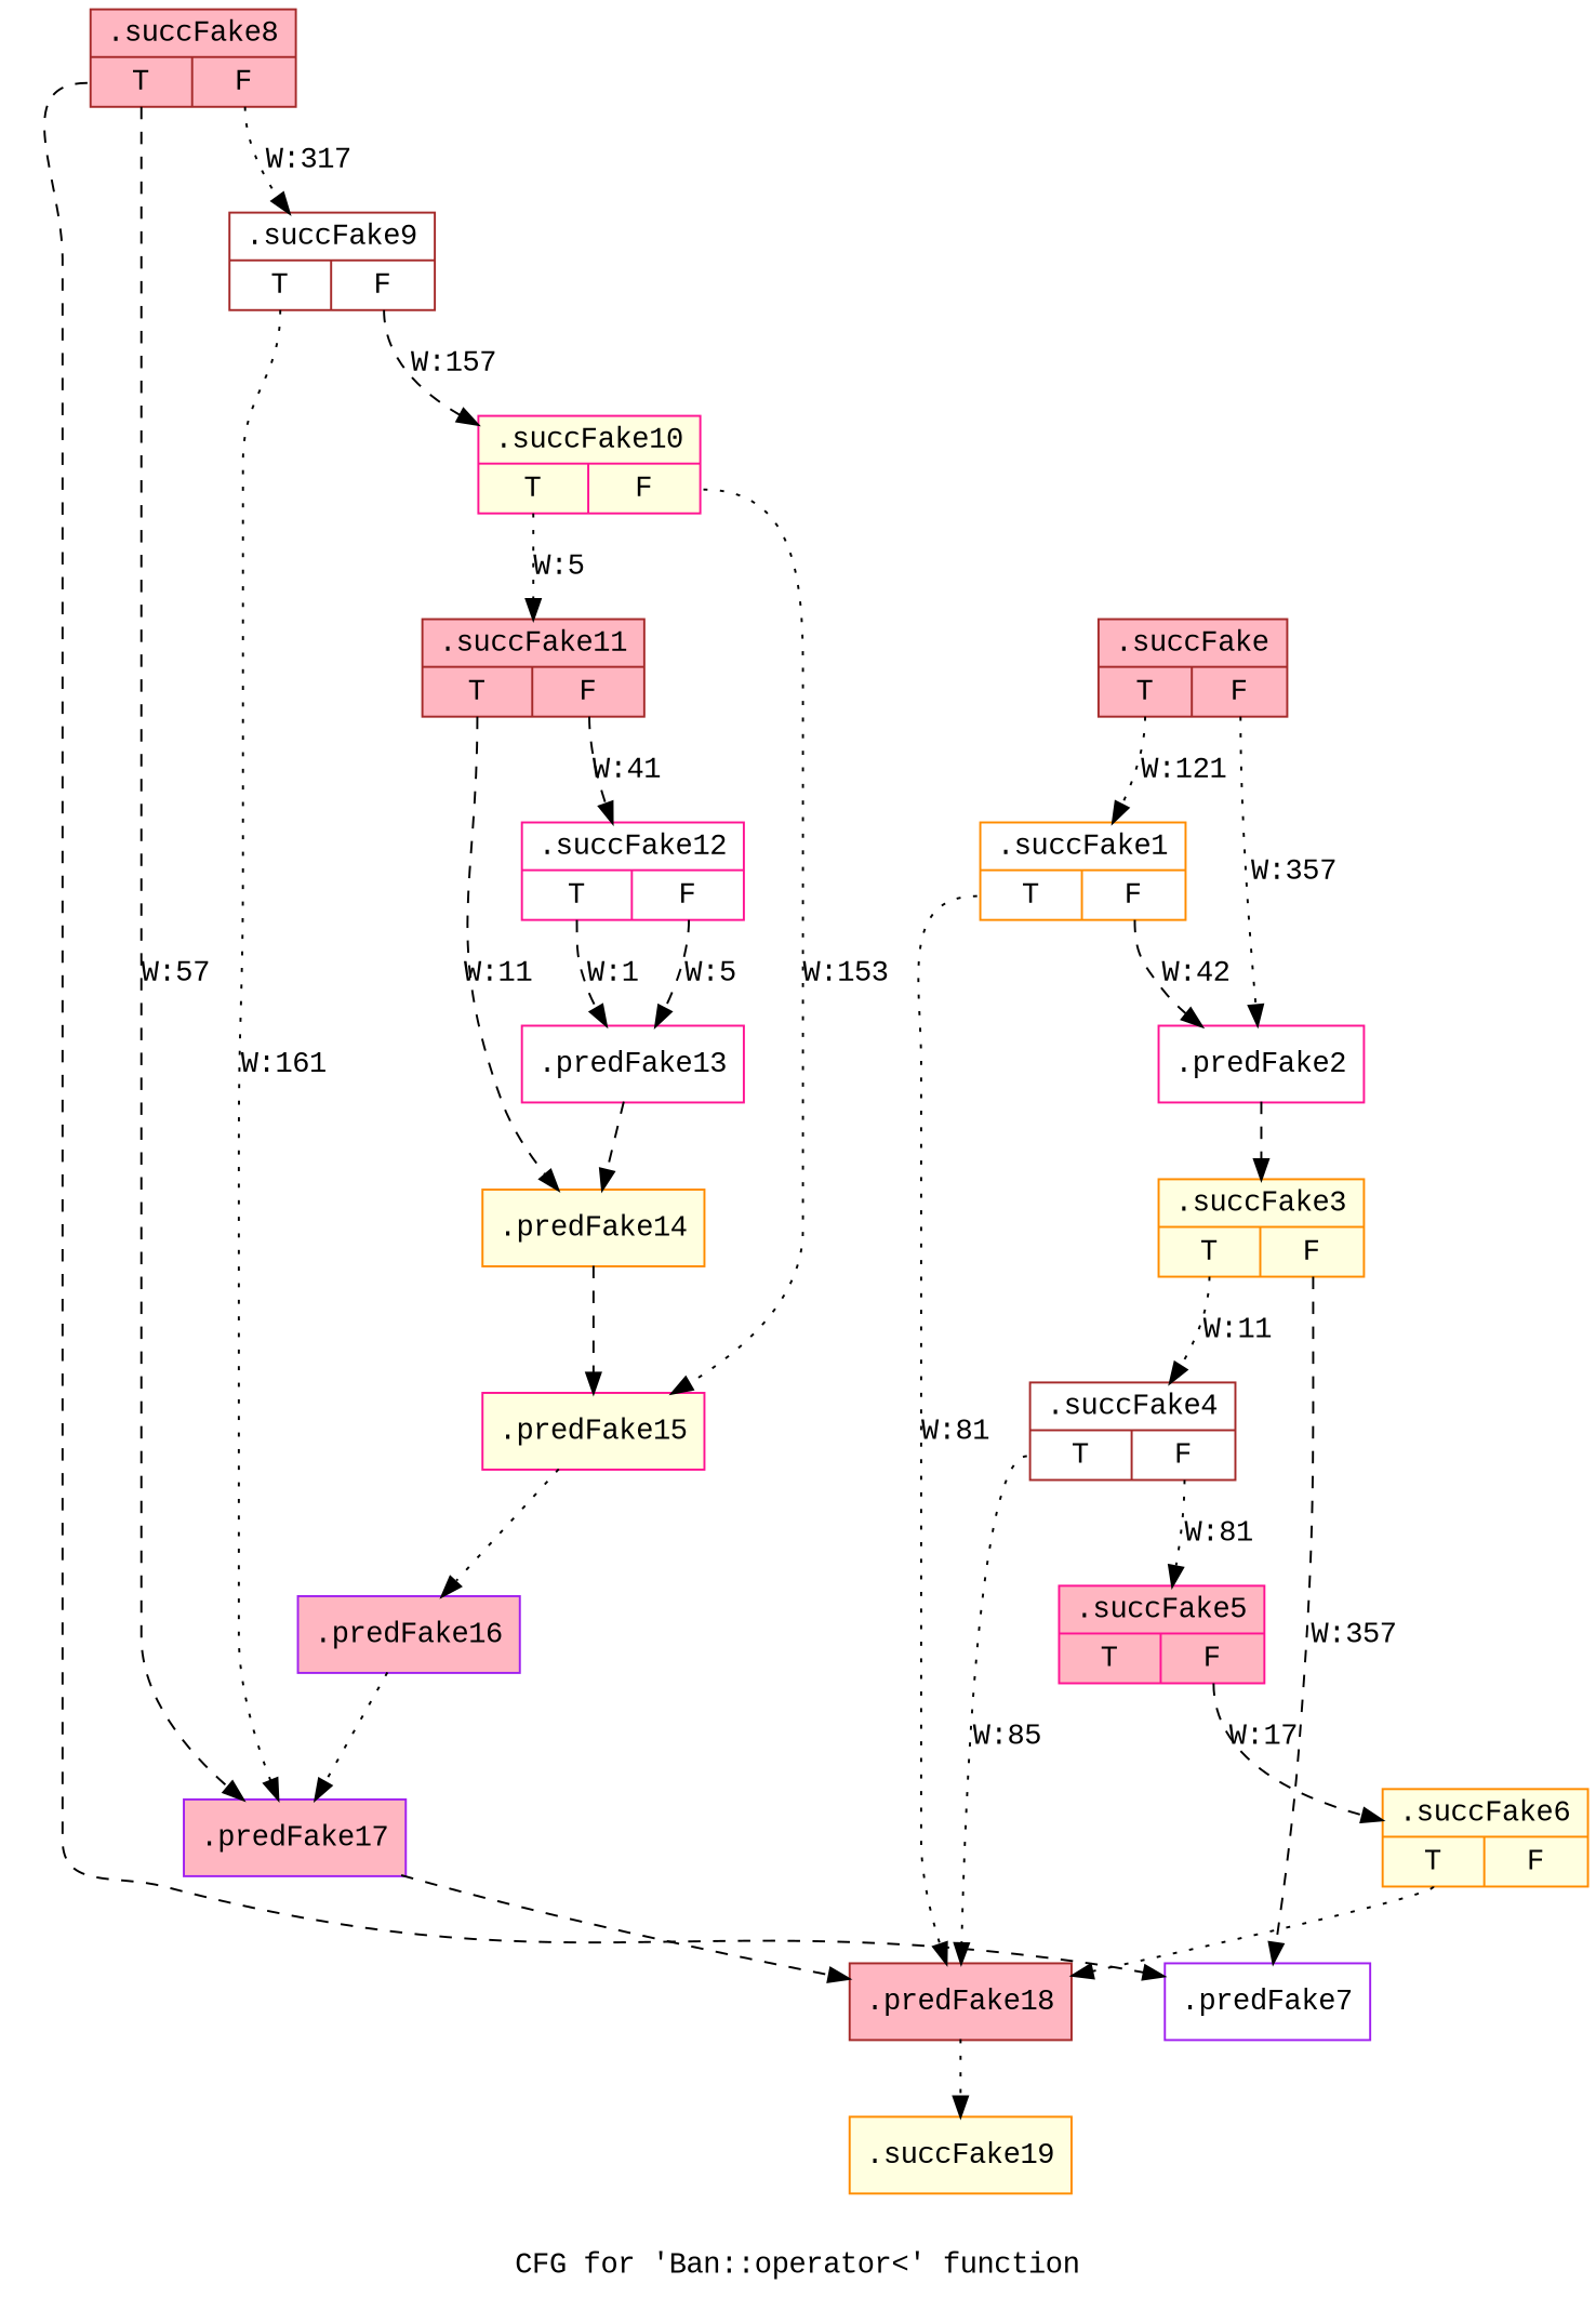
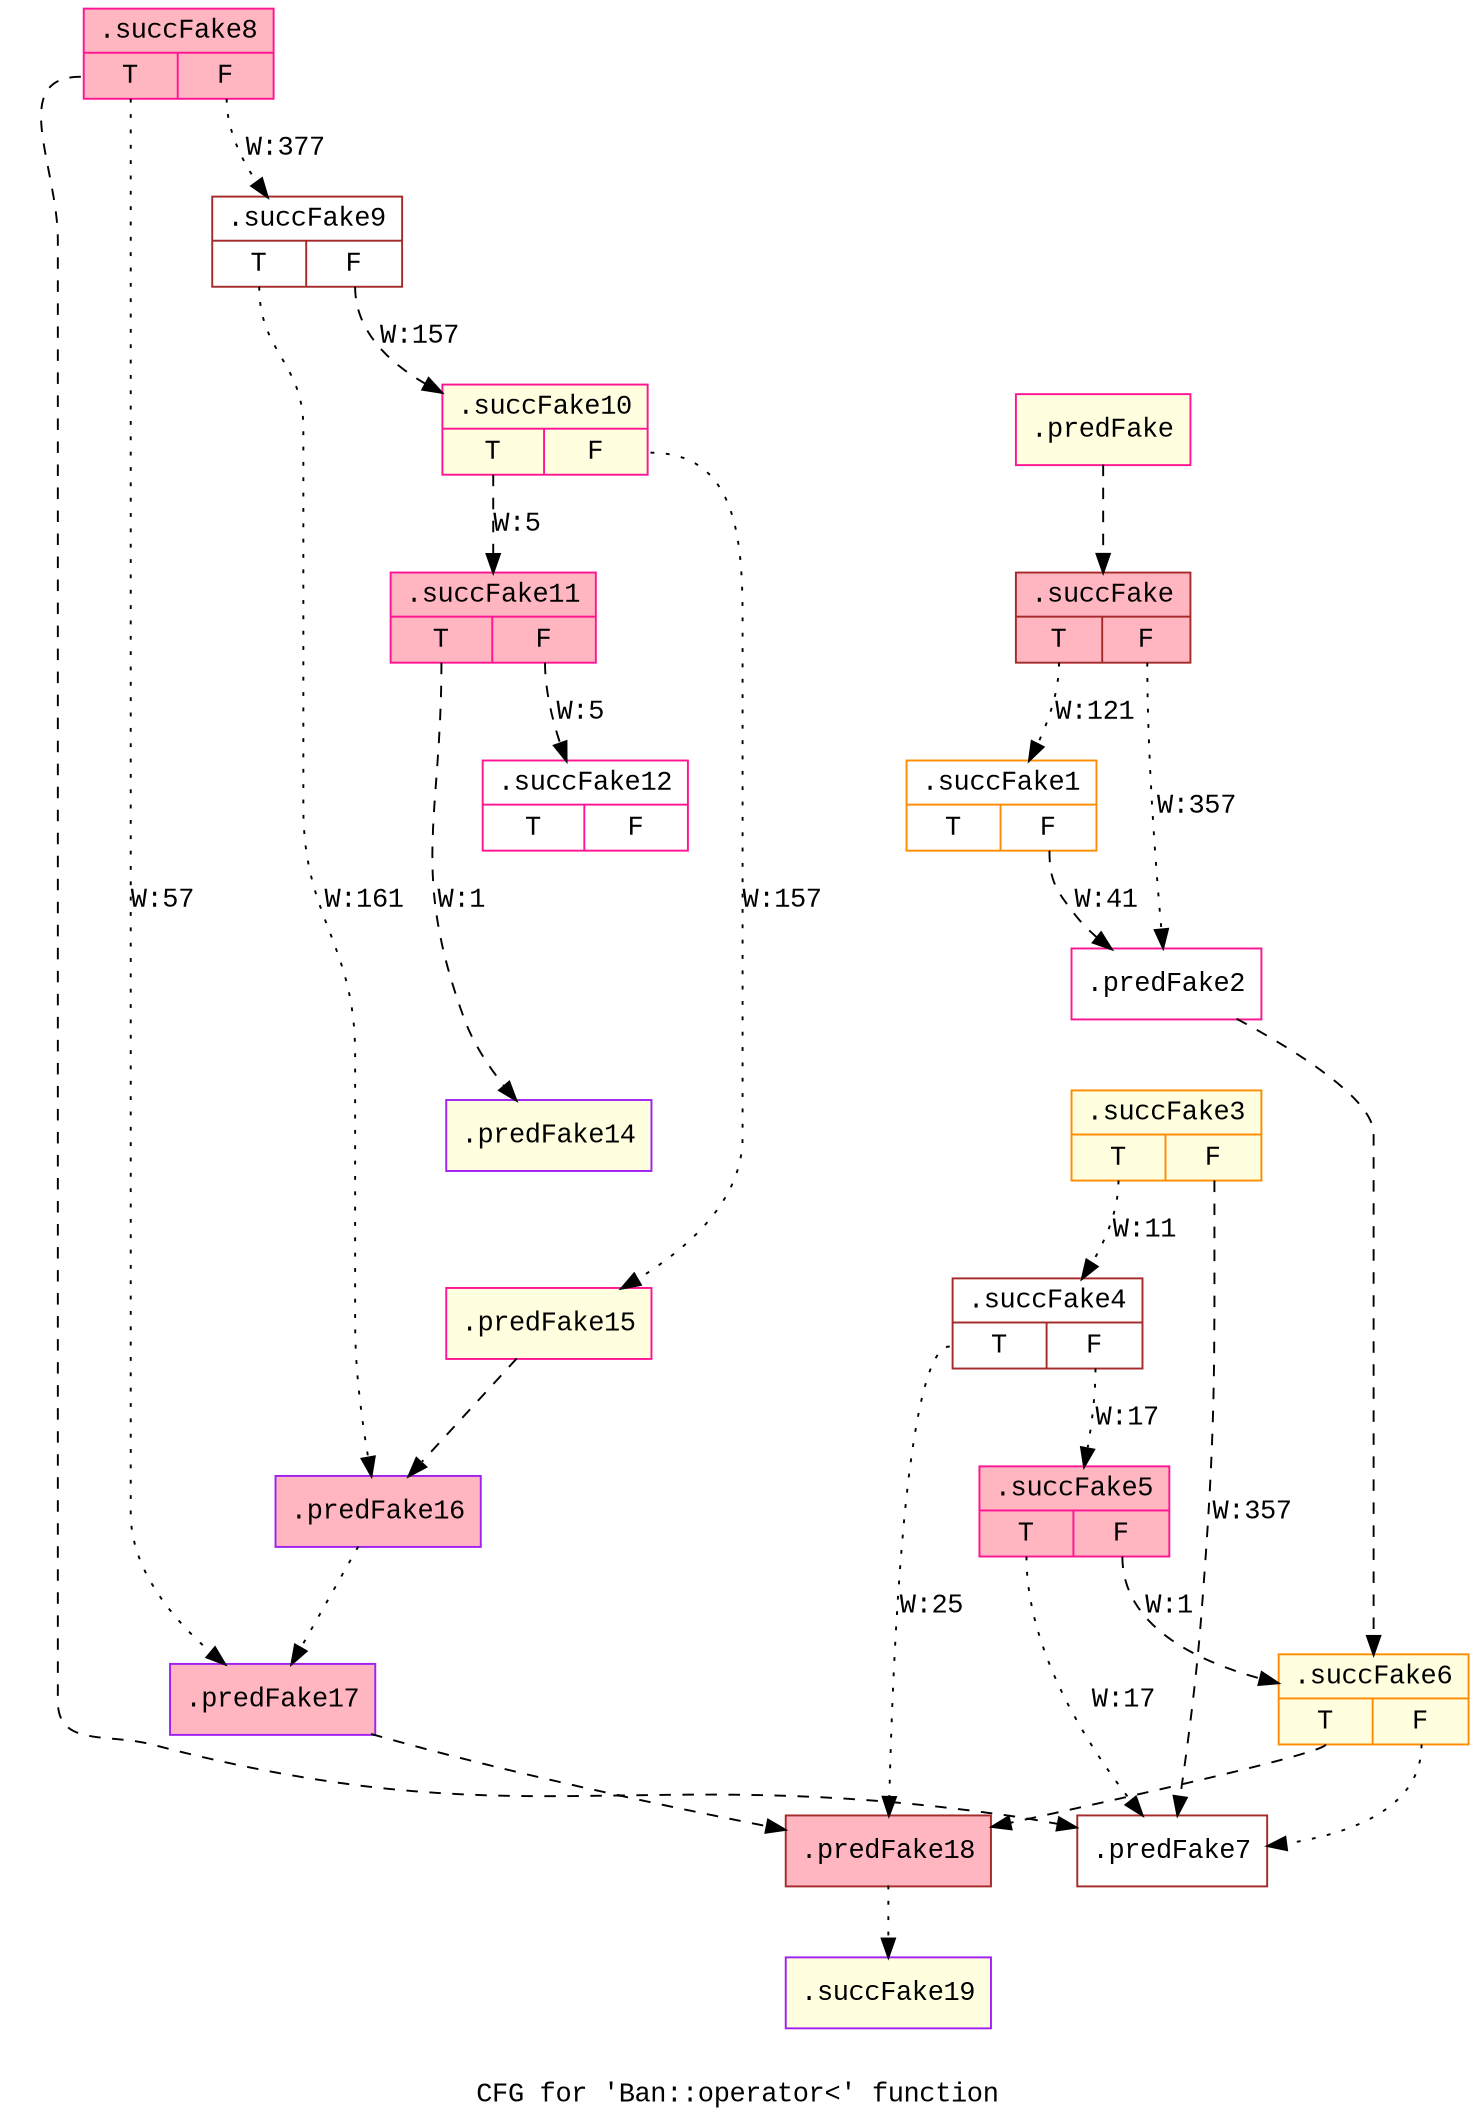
  digraph {
    fontname="Liberation Mono"
    label="CFG for 'Ban::operator\<' function"
    node [color=deeppink fillcolor=lightyellow fontname="Liberation Mono" shape=record style=filled filename="../../../../src/ban_s3.cpp" linenumber=219]
    edge [filename="../../../../src/ban_s3.cpp" fontname="Liberation Mono" style=dotted tailport=s0]
+   n1 [label="{.predFake}" filename="" linenumber=""]
    n2 [color=brown fillcolor=lightpink label="{.succFake|{<s0>T|<s1>F}}"]
    n3 [color=darkorange fillcolor=white label="{.succFake1|{<s0>T|<s1>F}}"]
    n4 [fillcolor=white label="{.predFake2}"]
    n5 [color=brown fillcolor=lightpink label="{.predFake18}"]
    n6 [color=darkorange label="{.succFake3|{<s0>T|<s1>F}}"]
-   n7 [color=darkorange label="{.succFake19}"]
+   n7 [color=purple label="{.succFake19}"]
    n8 [color=brown fillcolor=white label="{.succFake4|{<s0>T|<s1>F}}"]
-   n9 [color=purple fillcolor=white label="{.predFake7}"]
+   n9 [color=brown fillcolor=white label="{.predFake7}"]
    n10 [fillcolor=lightpink label="{.succFake5|{<s0>T|<s1>F}}"]
    n11 [color=darkorange label="{.succFake6|{<s0>T|<s1>F}}"]
-   n12 [color=brown fillcolor=lightpink label="{.succFake8|{<s0>T|<s1>F}}"]
+   n12 [fillcolor=lightpink label="{.succFake8|{<s0>T|<s1>F}}"]
    n13 [color=purple fillcolor=lightpink label="{.predFake17}"]
    n14 [color=brown fillcolor=white label="{.succFake9|{<s0>T|<s1>F}}"]
    n15 [color=purple fillcolor=lightpink label="{.predFake16}" filename="" linenumber=""]
    n16 [label="{.succFake10|{<s0>T|<s1>F}}"]
-   n17 [color=brown fillcolor=lightpink label="{.succFake11|{<s0>T|<s1>F}}"]
+   n17 [fillcolor=lightpink label="{.succFake11|{<s0>T|<s1>F}}"]
    n18 [label="{.predFake15}"]
-   n19 [color=darkorange label="{.predFake14}" filename="" linenumber=""]
+   n19 [color=purple label="{.predFake14}" filename="" linenumber=""]
    n20 [fillcolor=white label="{.succFake12|{<s0>T|<s1>F}}"]
-   n21 [fillcolor=white label="{.predFake13}"]
+   n1 -> n2 [execusionnum=476 style=dashed]
    n2 -> n3 [execusionnum=120 label="W:121"]
    n2 -> n4 [label="W:357" tailport=s1 filename=""]
-   n3 -> n4 [label="W:42" style=dashed tailport=s1 filename=""]
-   n3 -> n5 [label="W:81" filename=""]
-   n4 -> n6 [execusionnum=396 style=dashed]
+   n3 -> n4 [label="W:41" style=dashed tailport=s1 filename=""]
+   n4 -> n11 [execusionnum=396 style=dashed]
    n5 -> n7 [execusionnum=0]
    n6 -> n8 [execusionnum=40 label="W:11"]
    n6 -> n9 [label="W:357" style=dashed tailport=s1 filename=""]
-   n8 -> n5 [label="W:85" filename=""]
-   n8 -> n10 [execusionnum=16 label="W:81" tailport=s1]
-   n10 -> n11 [execusionnum=0 label="W:17" style=dashed tailport=s1]
-   n11 -> n5 [filename=""]
+   n8 -> n5 [label="W:25" filename=""]
+   n8 -> n10 [execusionnum=16 label="W:17" tailport=s1]
+   n10 -> n9 [label="W:17" filename=""]
+   n10 -> n11 [execusionnum=0 label="W:1" style=dashed tailport=s1]
+   n11 -> n5 [style=dashed filename=""]
+   n11 -> n9 [tailport=s1 filename=""]
    n12 -> n9 [execusionnum=372 style=dashed]
-   n12 -> n13 [label="W:57" style=dashed filename=""]
-   n12 -> n14 [execusionnum=316 label="W:317" tailport=s1]
+   n12 -> n13 [label="W:57" filename=""]
+   n12 -> n14 [execusionnum=316 label="W:377" tailport=s1]
    n13 -> n5 [execusionnum=0 style=dashed]
-   n14 -> n13 [label="W:161" filename=""]
+   n14 -> n15 [label="W:161" filename=""]
    n14 -> n16 [execusionnum=156 label="W:157" style=dashed tailport=s1]
    n15 -> n13 [execusionnum=0 filename=""]
-   n16 -> n17 [execusionnum=4 label="W:5"]
-   n16 -> n18 [label="W:153" tailport=s1 filename=""]
-   n17 -> n19 [label="W:11" style=dashed filename=""]
-   n17 -> n20 [execusionnum=4 label="W:41" style=dashed tailport=s1]
-   n18 -> n15 [execusionnum=156]
-   n19 -> n18 [execusionnum=4 style=dashed filename=""]
-   n20 -> n21 [label="W:1" style=dashed filename=""]
-   n20 -> n21 [execusionnum=4 label="W:5" style=dashed tailport=s1]
-   n21 -> n19 [execusionnum=4 style=dashed]
+   n16 -> n17 [execusionnum=4 label="W:5" style=dashed]
+   n16 -> n18 [label="W:157" tailport=s1 filename=""]
+   n17 -> n19 [label="W:1" style=dashed filename=""]
+   n17 -> n20 [execusionnum=4 label="W:5" style=dashed tailport=s1]
+   n18 -> n15 [execusionnum=156 style=dashed]
  }
